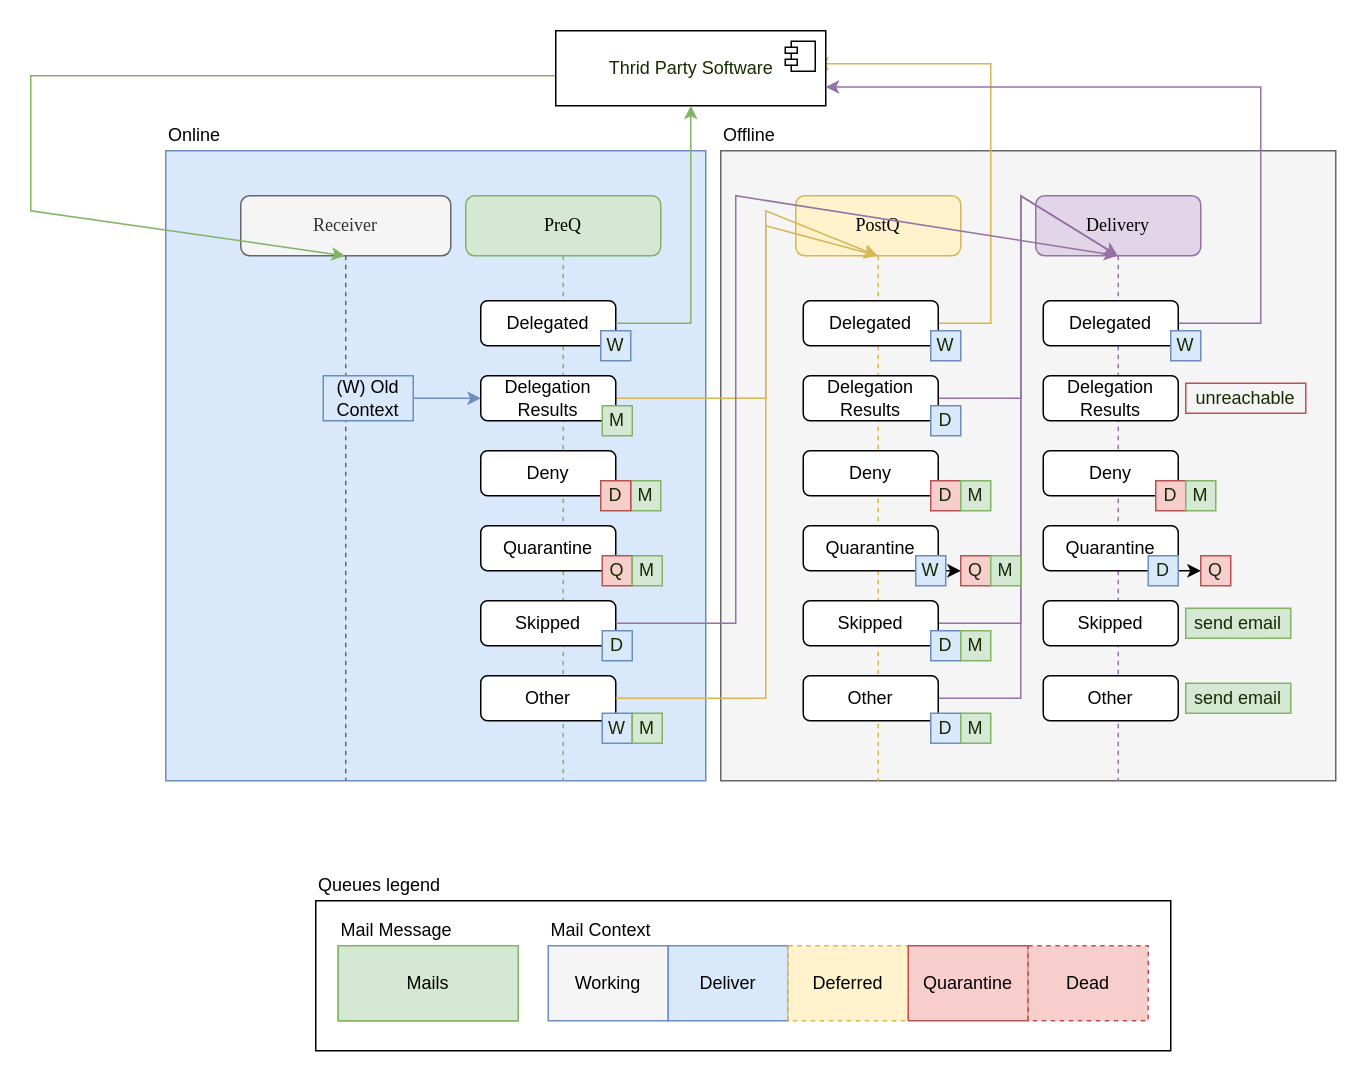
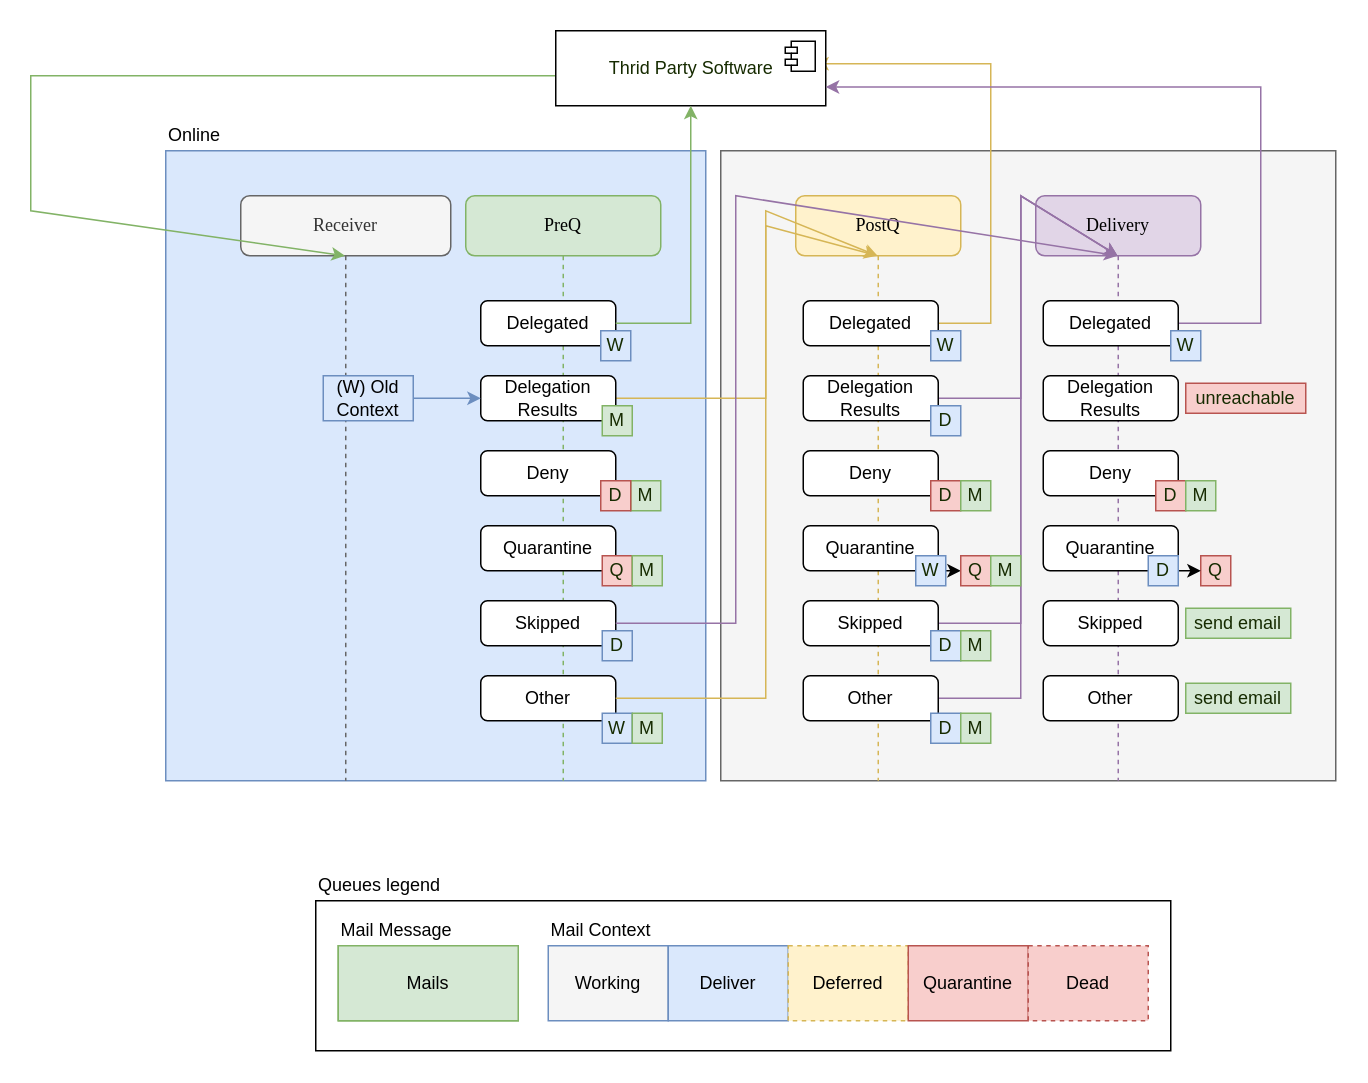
  <mxCell id="0" />
  <mxCell id="1" parent="0" />
  <mxCell id="2" value="" style="rounded=0;whiteSpace=wrap;html=1;fontColor=#162B00;align=left;" vertex="1" parent="1"><mxGeometry y="600" width="570" height="100" as="geometry" x="210" /></mxCell>
  <mxCell id="3" value="" style="rounded=0;whiteSpace=wrap;html=1;fillColor=#dae8fc;strokeColor=#6c8ebf;" vertex="1" parent="1"><mxGeometry x="110" y="100" width="360" height="420" as="geometry" /></mxCell>
  <mxCell id="4" value="" style="rounded=0;whiteSpace=wrap;html=1;fillColor=#f5f5f5;strokeColor=#666666;fontColor=#333333;" vertex="1" parent="1"><mxGeometry x="480" y="100" width="410" height="420" as="geometry" /></mxCell>
  <mxCell id="5" value="PostQ" style="shape=umlLifeline;perimeter=lifelinePerimeter;whiteSpace=wrap;html=1;container=1;collapsible=0;recursiveResize=0;outlineConnect=0;rounded=1;shadow=0;comic=0;labelBackgroundColor=none;strokeWidth=1;fontFamily=Verdana;fontSize=12;align=center;fillColor=#fff2cc;strokeColor=#d6b656;" parent="1" vertex="1"><mxGeometry x="530" y="130" width="110" height="390" as="geometry" /></mxCell>
  <mxCell id="6" value="Delivery" style="shape=umlLifeline;perimeter=lifelinePerimeter;whiteSpace=wrap;html=1;container=1;collapsible=0;recursiveResize=0;outlineConnect=0;rounded=1;shadow=0;comic=0;labelBackgroundColor=none;strokeWidth=1;fontFamily=Verdana;fontSize=12;align=center;fillColor=#e1d5e7;strokeColor=#9673a6;" parent="1" vertex="1"><mxGeometry x="690" y="130" width="110" height="390" as="geometry" /></mxCell>
  <mxCell id="7" value="PreQ" style="shape=umlLifeline;perimeter=lifelinePerimeter;whiteSpace=wrap;html=1;container=1;collapsible=0;recursiveResize=0;outlineConnect=0;rounded=1;shadow=0;comic=0;labelBackgroundColor=none;strokeWidth=1;fontFamily=Verdana;fontSize=12;align=center;fillColor=#d5e8d4;strokeColor=#82b366;" parent="1" vertex="1"><mxGeometry x="310" y="130" width="130" height="390" as="geometry" /></mxCell>
  <mxCell id="8" value="Delegated" style="rounded=1;whiteSpace=wrap;html=1;" vertex="1" parent="7"><mxGeometry x="10" y="70" width="90" height="30" as="geometry" /></mxCell>
  <mxCell id="9" value="&lt;font color=&quot;#162b00&quot;&gt;M&lt;/font&gt;" style="rounded=0;whiteSpace=wrap;html=1;fillColor=#d5e8d4;strokeColor=#82b366;" vertex="1" parent="7"><mxGeometry x="110" y="190" width="20" height="20" as="geometry" /></mxCell>
  <mxCell id="10" value="&lt;font color=&quot;#162b00&quot;&gt;W&lt;/font&gt;" style="rounded=0;whiteSpace=wrap;html=1;fillColor=#dae8fc;strokeColor=#6c8ebf;" vertex="1" parent="7"><mxGeometry x="90" y="90" width="20" height="20" as="geometry" /></mxCell>
  <mxCell id="11" value="Other" style="rounded=1;whiteSpace=wrap;html=1;" vertex="1" parent="7"><mxGeometry x="10" y="320" width="90" height="30" as="geometry" /></mxCell>
  <mxCell id="12" value="Skipped" style="rounded=1;whiteSpace=wrap;html=1;" vertex="1" parent="7"><mxGeometry x="10" y="270" width="90" height="30" as="geometry" /></mxCell>
  <mxCell id="13" value="Quarantine" style="rounded=1;whiteSpace=wrap;html=1;" vertex="1" parent="7"><mxGeometry x="10" y="220" width="90" height="30" as="geometry" /></mxCell>
  <mxCell id="14" value="&lt;font color=&quot;#162b00&quot;&gt;W&lt;/font&gt;" style="rounded=0;whiteSpace=wrap;html=1;fillColor=#dae8fc;strokeColor=#6c8ebf;" vertex="1" parent="7"><mxGeometry x="91" y="345" width="20" height="20" as="geometry" /></mxCell>
  <mxCell id="15" value="&lt;font color=&quot;#162b00&quot;&gt;M&lt;/font&gt;" style="rounded=0;whiteSpace=wrap;html=1;fillColor=#d5e8d4;strokeColor=#82b366;" vertex="1" parent="7"><mxGeometry x="111" y="345" width="20" height="20" as="geometry" /></mxCell>
  <mxCell id="16" value="&lt;font color=&quot;#162b00&quot;&gt;Q&lt;/font&gt;" style="rounded=0;whiteSpace=wrap;html=1;fillColor=#f8cecc;strokeColor=#b85450;" vertex="1" parent="7"><mxGeometry x="91" y="240" width="20" height="20" as="geometry" /></mxCell>
  <mxCell id="17" value="&lt;font color=&quot;#162b00&quot;&gt;M&lt;/font&gt;" style="rounded=0;whiteSpace=wrap;html=1;fillColor=#d5e8d4;strokeColor=#82b366;" vertex="1" parent="7"><mxGeometry x="111" y="240" width="20" height="20" as="geometry" /></mxCell>
  <mxCell id="18" value="Deny" style="rounded=1;whiteSpace=wrap;html=1;" vertex="1" parent="7"><mxGeometry x="10" y="170" width="90" height="30" as="geometry" /></mxCell>
  <mxCell id="19" value="&lt;font color=&quot;#162b00&quot;&gt;D&lt;/font&gt;" style="rounded=0;whiteSpace=wrap;html=1;fillColor=#dae8fc;strokeColor=#6c8ebf;" vertex="1" parent="7"><mxGeometry x="91" y="290" width="20" height="20" as="geometry" /></mxCell>
  <mxCell id="20" value="Online" style="text;html=1;strokeColor=none;fillColor=none;align=left;verticalAlign=middle;whiteSpace=wrap;rounded=0;" vertex="1" parent="1"><mxGeometry x="110" y="80" width="60" height="20" as="geometry" /></mxCell>
- <mxCell id="21" value="Offline" style="text;html=1;strokeColor=none;fillColor=none;align=left;verticalAlign=middle;whiteSpace=wrap;rounded=0;" vertex="1" parent="1"><mxGeometry x="480" y="80" width="60" height="20" as="geometry" /></mxCell>
  <mxCell id="22" value="Receiver" style="shape=umlLifeline;perimeter=lifelinePerimeter;whiteSpace=wrap;html=1;container=1;collapsible=0;recursiveResize=0;outlineConnect=0;rounded=1;shadow=0;comic=0;labelBackgroundColor=none;strokeWidth=1;fontFamily=Verdana;fontSize=12;align=center;fillColor=#f5f5f5;fontColor=#333333;strokeColor=#666666;" vertex="1" parent="1"><mxGeometry x="160" y="130" width="140" height="390" as="geometry" /></mxCell>
  <mxCell id="23" value="(W) Old Context" style="text;html=1;strokeColor=#6c8ebf;fillColor=#dae8fc;align=center;verticalAlign=middle;whiteSpace=wrap;rounded=0;" vertex="1" parent="22"><mxGeometry x="55" y="120" width="60" height="30" as="geometry" /></mxCell>
  <mxCell id="24" style="edgeStyle=orthogonalEdgeStyle;rounded=0;orthogonalLoop=1;jettySize=auto;html=1;fillColor=#d5e8d4;strokeColor=#82b366;startArrow=none;" edge="1" parent="1" source="52" target="22"><mxGeometry relative="1" as="geometry"><mxPoint x="40" y="-30" as="targetPoint" /><mxPoint x="445" y="30" as="sourcePoint" /><Array as="points"><mxPoint x="20" y="50" /><mxPoint x="20" y="140" /></Array></mxGeometry></mxCell>
  <mxCell id="25" style="edgeStyle=orthogonalEdgeStyle;rounded=0;orthogonalLoop=1;jettySize=auto;html=1;fontColor=#162B00;fillColor=#fff2cc;strokeColor=#d6b656;" edge="1" parent="1" source="26" target="5"><mxGeometry relative="1" as="geometry"><Array as="points"><mxPoint x="510" y="265" /><mxPoint x="510" y="150" /></Array></mxGeometry></mxCell>
  <mxCell id="26" value="Delegation Results" style="rounded=1;whiteSpace=wrap;html=1;" vertex="1" parent="1"><mxGeometry x="320" y="250" width="90" height="30" as="geometry" /></mxCell>
  <mxCell id="27" value="&lt;font color=&quot;#162b00&quot;&gt;D&lt;/font&gt;" style="rounded=0;whiteSpace=wrap;html=1;fillColor=#f8cecc;strokeColor=#b85450;" vertex="1" parent="1"><mxGeometry x="400" y="320" width="20" height="20" as="geometry" /></mxCell>
  <mxCell id="28" value="Quarantine" style="rounded=1;whiteSpace=wrap;html=1;" vertex="1" parent="1"><mxGeometry x="535" y="350" width="90" height="30" as="geometry" /></mxCell>
  <mxCell id="29" style="edgeStyle=orthogonalEdgeStyle;rounded=0;orthogonalLoop=1;jettySize=auto;html=1;entryX=1;entryY=0.75;entryDx=0;entryDy=0;fontColor=#162B00;fillColor=#fff2cc;strokeColor=#d6b656;" edge="1" parent="1" source="30" target="53"><mxGeometry relative="1" as="geometry"><Array as="points"><mxPoint x="660" y="215" /><mxPoint x="660" y="42" /></Array></mxGeometry></mxCell>
  <mxCell id="30" value="Delegated" style="rounded=1;whiteSpace=wrap;html=1;" vertex="1" parent="1"><mxGeometry x="535" y="200" width="90" height="30" as="geometry" /></mxCell>
  <mxCell id="31" style="edgeStyle=orthogonalEdgeStyle;rounded=0;orthogonalLoop=1;jettySize=auto;html=1;fontColor=#162B00;fillColor=#e1d5e7;strokeColor=#9673a6;" edge="1" parent="1" source="32" target="6"><mxGeometry relative="1" as="geometry"><Array as="points"><mxPoint x="680" y="465" /><mxPoint x="680" y="130" /></Array></mxGeometry></mxCell>
  <mxCell id="32" value="Other" style="rounded=1;whiteSpace=wrap;html=1;" vertex="1" parent="1"><mxGeometry x="535" y="450" width="90" height="30" as="geometry" /></mxCell>
  <mxCell id="33" style="edgeStyle=orthogonalEdgeStyle;rounded=0;orthogonalLoop=1;jettySize=auto;html=1;fontColor=#162B00;fillColor=#e1d5e7;strokeColor=#9673a6;" edge="1" parent="1" source="34" target="6"><mxGeometry relative="1" as="geometry"><Array as="points"><mxPoint x="680" y="415" /><mxPoint x="680" y="130" /></Array></mxGeometry></mxCell>
  <mxCell id="34" value="Skipped" style="rounded=1;whiteSpace=wrap;html=1;" vertex="1" parent="1"><mxGeometry x="535" y="400" width="90" height="30" as="geometry" /></mxCell>
  <mxCell id="35" value="Deny" style="rounded=1;whiteSpace=wrap;html=1;" vertex="1" parent="1"><mxGeometry x="535" y="300" width="90" height="30" as="geometry" /></mxCell>
  <mxCell id="36" style="edgeStyle=orthogonalEdgeStyle;rounded=0;orthogonalLoop=1;jettySize=auto;html=1;fontColor=#162B00;fillColor=#e1d5e7;strokeColor=#9673a6;" edge="1" parent="1" source="37" target="6"><mxGeometry relative="1" as="geometry"><Array as="points"><mxPoint x="680" y="265" /><mxPoint x="680" y="130" /></Array></mxGeometry></mxCell>
  <mxCell id="37" value="Delegation Results" style="rounded=1;whiteSpace=wrap;html=1;" vertex="1" parent="1"><mxGeometry x="535" y="250" width="90" height="30" as="geometry" /></mxCell>
  <mxCell id="38" style="edgeStyle=orthogonalEdgeStyle;rounded=0;orthogonalLoop=1;jettySize=auto;html=1;fontColor=#66CC00;fillColor=#e1d5e7;strokeColor=#9673a6;" edge="1" parent="1" source="12" target="6"><mxGeometry relative="1" as="geometry"><mxPoint x="739.5" y="425" as="targetPoint" /><Array as="points"><mxPoint x="490" y="415" /><mxPoint x="490" y="130" /></Array></mxGeometry></mxCell>
  <mxCell id="39" style="edgeStyle=orthogonalEdgeStyle;rounded=0;orthogonalLoop=1;jettySize=auto;html=1;fontColor=#162B00;fillColor=#fff2cc;strokeColor=#d6b656;" edge="1" parent="1" source="11" target="5"><mxGeometry relative="1" as="geometry"><mxPoint x="579.5" y="475" as="targetPoint" /><Array as="points"><mxPoint x="510" y="465" /><mxPoint x="510" y="140" /></Array></mxGeometry></mxCell>
  <mxCell id="40" style="edgeStyle=orthogonalEdgeStyle;rounded=0;orthogonalLoop=1;jettySize=auto;html=1;entryX=0;entryY=0.5;entryDx=0;entryDy=0;fontColor=#162B00;" edge="1" parent="1" target="41"><mxGeometry relative="1" as="geometry"><mxPoint x="630" y="380" as="sourcePoint" /></mxGeometry></mxCell>
  <mxCell id="41" value="&lt;font color=&quot;#162b00&quot;&gt;Q&lt;/font&gt;" style="rounded=0;whiteSpace=wrap;html=1;fillColor=#f8cecc;strokeColor=#b85450;" vertex="1" parent="1"><mxGeometry x="640" y="370" width="20" height="20" as="geometry" /></mxCell>
  <mxCell id="42" value="&lt;font color=&quot;#162b00&quot;&gt;W&lt;/font&gt;" style="rounded=0;whiteSpace=wrap;html=1;fillColor=#dae8fc;strokeColor=#6c8ebf;" vertex="1" parent="1"><mxGeometry x="610" y="370" width="20" height="20" as="geometry" /></mxCell>
  <mxCell id="43" value="&lt;font color=&quot;#162b00&quot;&gt;M&lt;/font&gt;" style="rounded=0;whiteSpace=wrap;html=1;fillColor=#d5e8d4;strokeColor=#82b366;" vertex="1" parent="1"><mxGeometry x="660" y="370" width="20" height="20" as="geometry" /></mxCell>
  <mxCell id="44" value="&lt;font color=&quot;#162b00&quot;&gt;W&lt;/font&gt;" style="rounded=0;whiteSpace=wrap;html=1;fillColor=#dae8fc;strokeColor=#6c8ebf;" vertex="1" parent="1"><mxGeometry x="620" y="220" width="20" height="20" as="geometry" /></mxCell>
  <mxCell id="45" value="&lt;font color=&quot;#162b00&quot;&gt;D&lt;/font&gt;" style="rounded=0;whiteSpace=wrap;html=1;fillColor=#dae8fc;strokeColor=#6c8ebf;" vertex="1" parent="1"><mxGeometry x="620" y="270" width="20" height="20" as="geometry" /></mxCell>
  <mxCell id="46" value="&lt;font color=&quot;#162b00&quot;&gt;D&lt;/font&gt;" style="rounded=0;whiteSpace=wrap;html=1;fillColor=#f8cecc;strokeColor=#b85450;" vertex="1" parent="1"><mxGeometry x="620" y="320" width="20" height="20" as="geometry" /></mxCell>
  <mxCell id="47" value="&lt;font color=&quot;#162b00&quot;&gt;M&lt;/font&gt;" style="rounded=0;whiteSpace=wrap;html=1;fillColor=#d5e8d4;strokeColor=#82b366;" vertex="1" parent="1"><mxGeometry x="640" y="320" width="20" height="20" as="geometry" /></mxCell>
  <mxCell id="48" value="&lt;font color=&quot;#162b00&quot;&gt;D&lt;/font&gt;" style="rounded=0;whiteSpace=wrap;html=1;fillColor=#dae8fc;strokeColor=#6c8ebf;" vertex="1" parent="1"><mxGeometry x="620" y="475" width="20" height="20" as="geometry" /></mxCell>
  <mxCell id="49" value="&lt;font color=&quot;#162b00&quot;&gt;D&lt;/font&gt;" style="rounded=0;whiteSpace=wrap;html=1;fillColor=#dae8fc;strokeColor=#6c8ebf;" vertex="1" parent="1"><mxGeometry x="620" y="420" width="20" height="20" as="geometry" /></mxCell>
  <mxCell id="50" value="&lt;font color=&quot;#162b00&quot;&gt;M&lt;/font&gt;" style="rounded=0;whiteSpace=wrap;html=1;fillColor=#d5e8d4;strokeColor=#82b366;" vertex="1" parent="1"><mxGeometry x="640" y="420" width="20" height="20" as="geometry" /></mxCell>
  <mxCell id="51" value="&lt;font color=&quot;#162b00&quot;&gt;M&lt;/font&gt;" style="rounded=0;whiteSpace=wrap;html=1;fillColor=#d5e8d4;strokeColor=#82b366;" vertex="1" parent="1"><mxGeometry x="640" y="475" width="20" height="20" as="geometry" /></mxCell>
  <mxCell id="52" value="Thrid Party Software" style="html=1;dropTarget=0;fontColor=#162B00;" vertex="1" parent="1"><mxGeometry x="370" y="20" width="180" height="50" as="geometry" /></mxCell>
  <mxCell id="53" value="" style="shape=module;jettyWidth=8;jettyHeight=4;fontColor=#162B00;" vertex="1" parent="52"><mxGeometry x="1" width="20" height="20" relative="1" as="geometry"><mxPoint x="-27" y="7" as="offset" /></mxGeometry></mxCell>
  <mxCell id="54" style="edgeStyle=orthogonalEdgeStyle;rounded=0;orthogonalLoop=1;jettySize=auto;html=1;fontColor=#162B00;fillColor=#d5e8d4;strokeColor=#82b366;" edge="1" parent="1" source="8" target="52"><mxGeometry relative="1" as="geometry"><Array as="points"><mxPoint x="460" y="215" /></Array></mxGeometry></mxCell>
  <mxCell id="55" style="edgeStyle=orthogonalEdgeStyle;rounded=0;orthogonalLoop=1;jettySize=auto;html=1;entryX=0;entryY=0.5;entryDx=0;entryDy=0;fontColor=#162B00;fillColor=#dae8fc;strokeColor=#6c8ebf;" edge="1" parent="1" source="23" target="26"><mxGeometry relative="1" as="geometry" /></mxCell>
  <mxCell id="56" value="&lt;font color=&quot;#162b00&quot;&gt;M&lt;/font&gt;" style="rounded=0;whiteSpace=wrap;html=1;fillColor=#d5e8d4;strokeColor=#82b366;" vertex="1" parent="1"><mxGeometry x="401" y="270" width="20" height="20" as="geometry" /></mxCell>
  <mxCell id="57" value="Quarantine" style="rounded=1;whiteSpace=wrap;html=1;" vertex="1" parent="1"><mxGeometry x="695" y="350" width="90" height="30" as="geometry" /></mxCell>
  <mxCell id="58" style="edgeStyle=orthogonalEdgeStyle;rounded=0;orthogonalLoop=1;jettySize=auto;html=1;entryX=1;entryY=0.75;entryDx=0;entryDy=0;fontColor=#162B00;fillColor=#e1d5e7;strokeColor=#9673a6;" edge="1" parent="1" source="59" target="52"><mxGeometry relative="1" as="geometry"><Array as="points"><mxPoint x="840" y="215" /><mxPoint x="840" y="58" /></Array></mxGeometry></mxCell>
  <mxCell id="59" value="Delegated" style="rounded=1;whiteSpace=wrap;html=1;" vertex="1" parent="1"><mxGeometry x="695" y="200" width="90" height="30" as="geometry" /></mxCell>
  <mxCell id="60" value="Other" style="rounded=1;whiteSpace=wrap;html=1;" vertex="1" parent="1"><mxGeometry x="695" y="450" width="90" height="30" as="geometry" /></mxCell>
  <mxCell id="61" value="Skipped" style="rounded=1;whiteSpace=wrap;html=1;" vertex="1" parent="1"><mxGeometry x="695" y="400" width="90" height="30" as="geometry" /></mxCell>
  <mxCell id="62" value="Deny" style="rounded=1;whiteSpace=wrap;html=1;" vertex="1" parent="1"><mxGeometry x="695" y="300" width="90" height="30" as="geometry" /></mxCell>
  <mxCell id="63" value="Delegation Results" style="rounded=1;whiteSpace=wrap;html=1;" vertex="1" parent="1"><mxGeometry x="695" y="250" width="90" height="30" as="geometry" /></mxCell>
- <mxCell id="64" value="&lt;font color=&quot;#162b00&quot;&gt;unreachable&lt;/font&gt;" style="rounded=0;whiteSpace=wrap;html=1;fillColor=#f5f5f5;strokeColor=#b85450;" vertex="1" parent="1"><mxGeometry x="790" y="255" width="80" height="20" as="geometry" /></mxCell>
+ <mxCell id="64" value="&lt;font color=&quot;#162b00&quot;&gt;unreachable&lt;/font&gt;" style="rounded=0;whiteSpace=wrap;html=1;fillColor=#f8cecc;strokeColor=#b85450;" vertex="1" parent="1"><mxGeometry x="790" y="255" width="80" height="20" as="geometry" /></mxCell>
  <mxCell id="65" value="&lt;font color=&quot;#162b00&quot;&gt;W&lt;/font&gt;" style="rounded=0;whiteSpace=wrap;html=1;fillColor=#dae8fc;strokeColor=#6c8ebf;" vertex="1" parent="1"><mxGeometry x="780" y="220" width="20" height="20" as="geometry" /></mxCell>
  <mxCell id="66" value="&lt;font color=&quot;#162b00&quot;&gt;D&lt;/font&gt;" style="rounded=0;whiteSpace=wrap;html=1;fillColor=#f8cecc;strokeColor=#b85450;" vertex="1" parent="1"><mxGeometry x="770" y="320" width="20" height="20" as="geometry" /></mxCell>
  <mxCell id="67" value="&lt;font color=&quot;#162b00&quot;&gt;M&lt;/font&gt;" style="rounded=0;whiteSpace=wrap;html=1;fillColor=#d5e8d4;strokeColor=#82b366;" vertex="1" parent="1"><mxGeometry x="790" y="320" width="20" height="20" as="geometry" /></mxCell>
  <mxCell id="68" value="&lt;font color=&quot;#162b00&quot;&gt;send email&lt;/font&gt;" style="rounded=0;whiteSpace=wrap;html=1;fillColor=#d5e8d4;strokeColor=#82b366;" vertex="1" parent="1"><mxGeometry x="790" y="405" width="70" height="20" as="geometry" /></mxCell>
  <mxCell id="69" value="&lt;font color=&quot;#162b00&quot;&gt;send email&lt;/font&gt;" style="rounded=0;whiteSpace=wrap;html=1;fillColor=#d5e8d4;strokeColor=#82b366;" vertex="1" parent="1"><mxGeometry x="790" y="455" width="70" height="20" as="geometry" /></mxCell>
  <mxCell id="70" value="&lt;font color=&quot;#162b00&quot;&gt;Q&lt;/font&gt;" style="rounded=0;whiteSpace=wrap;html=1;fillColor=#f8cecc;strokeColor=#b85450;" vertex="1" parent="1"><mxGeometry x="800" y="370" width="20" height="20" as="geometry" /></mxCell>
  <mxCell id="71" style="edgeStyle=orthogonalEdgeStyle;rounded=0;orthogonalLoop=1;jettySize=auto;html=1;entryX=0;entryY=0.5;entryDx=0;entryDy=0;fontColor=#162B00;" edge="1" parent="1" target="70"><mxGeometry relative="1" as="geometry"><mxPoint x="785" y="380.018" as="sourcePoint" /></mxGeometry></mxCell>
  <mxCell id="72" value="&lt;font color=&quot;#162b00&quot;&gt;D&lt;/font&gt;" style="rounded=0;whiteSpace=wrap;html=1;fillColor=#dae8fc;strokeColor=#6c8ebf;" vertex="1" parent="1"><mxGeometry x="765" y="370" width="20" height="20" as="geometry" /></mxCell>
  <mxCell id="73" value="Working" style="rounded=0;whiteSpace=wrap;html=1;fillColor=#f5f5f5;strokeColor=#6c8ebf;" vertex="1" parent="1"><mxGeometry x="365" y="630" width="80" height="50" as="geometry" /></mxCell>
  <mxCell id="74" value="Deliver" style="rounded=0;whiteSpace=wrap;html=1;fillColor=#dae8fc;strokeColor=#6c8ebf;" vertex="1" parent="1"><mxGeometry x="445" y="630" width="80" height="50" as="geometry" /></mxCell>
  <mxCell id="75" value="Deferred" style="rounded=0;whiteSpace=wrap;html=1;fillColor=#fff2cc;strokeColor=#d6b656;dashed=1;" vertex="1" parent="1"><mxGeometry x="525" y="630" width="80" height="50" as="geometry" /></mxCell>
  <mxCell id="76" value="Quarantine" style="rounded=0;whiteSpace=wrap;html=1;fillColor=#f8cecc;strokeColor=#b85450;" vertex="1" parent="1"><mxGeometry x="605" y="630" width="80" height="50" as="geometry" /></mxCell>
  <mxCell id="77" value="Dead" style="rounded=0;whiteSpace=wrap;html=1;fillColor=#f8cecc;strokeColor=#b85450;dashed=1;" vertex="1" parent="1"><mxGeometry x="685" y="630" width="80" height="50" as="geometry" /></mxCell>
  <mxCell id="78" value="Mails" style="rounded=0;whiteSpace=wrap;html=1;fillColor=#d5e8d4;strokeColor=#82b366;" vertex="1" parent="1"><mxGeometry x="225" y="630" width="120" height="50" as="geometry" /></mxCell>
  <mxCell id="79" value="Mail Message" style="text;html=1;strokeColor=none;fillColor=none;align=left;verticalAlign=middle;whiteSpace=wrap;rounded=0;" vertex="1" parent="1"><mxGeometry x="225" y="610" width="80" height="20" as="geometry" /></mxCell>
  <mxCell id="80" value="Mail Context" style="text;html=1;strokeColor=none;fillColor=none;align=left;verticalAlign=middle;whiteSpace=wrap;rounded=0;" vertex="1" parent="1"><mxGeometry x="365" y="610" width="90" height="20" as="geometry" /></mxCell>
  <mxCell id="81" value="Mails" style="rounded=0;whiteSpace=wrap;html=1;fillColor=#d5e8d4;strokeColor=#82b366;" vertex="1" parent="1"><mxGeometry x="225" y="630" width="120" height="50" as="geometry" /></mxCell>
  <mxCell id="82" value="Queues legend" style="text;html=1;strokeColor=none;fillColor=none;align=left;verticalAlign=middle;whiteSpace=wrap;rounded=0;" vertex="1" parent="1"><mxGeometry y="580" width="90" height="20" as="geometry" x="210" /></mxCell>
